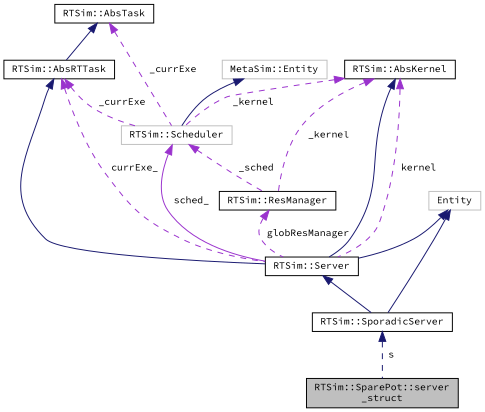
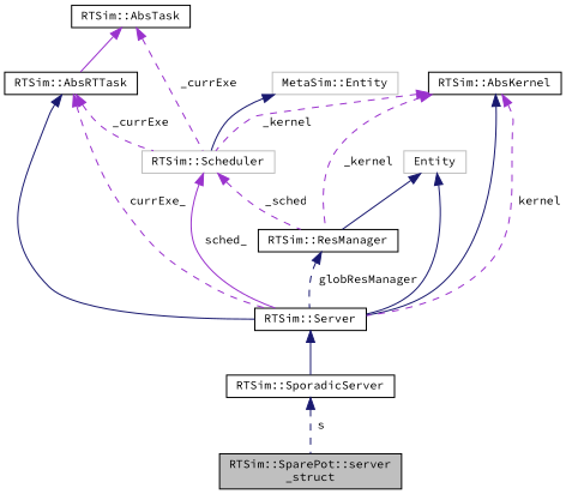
  digraph {
    fontname="Source Code Pro"
    node [color=black fillcolor=white fontname="Source Code Pro" fontsize=10 shape=record style=filled]
    edge [color=darkorchid3 dir=back fontname="Source Code Pro" fontsize=10 labelfontname=Helvetica labelfontsize=10 style=dashed]
    n1 [fillcolor=grey75 fontcolor=black height=0.2 label="RTSim::SparePot::server\l_struct" width=0.4]
    n2 [height=0.2 label="RTSim::SporadicServer" width=0.4]
    n3 [height=0.2 label="RTSim::Server" width=0.4]
    n4 [height=0.2 label="RTSim::AbsRTTask" width=0.4]
    n5 [color=grey75 height=0.2 label="RTSim::Scheduler" width=0.4]
    n6 [height=0.2 label="RTSim::ResManager" width=0.4]
    n7 [height=0.2 label="RTSim::AbsTask" width=0.4]
    n8 [height=0.2 label="RTSim::AbsKernel" width=0.4]
    n9 [color=grey75 height=0.2 label=Entity width=0.4]
    n10 [color=grey75 height=0.2 label="MetaSim::Entity" width=0.4]
    n2 -> n1 [color=midnightblue label=" s"]
    n3 -> n2 [color=midnightblue style=solid]
    n4 -> n3 [color=midnightblue style=solid]
    n4 -> n3 [label=" currExe_"]
    n4 -> n5 [label=" _currExe"]
    n5 -> n3 [label=" sched_" style=solid]
    n5 -> n6 [label=" _sched"]
-   n6 -> n3 [label=" globResManager"]
-   n7 -> n4 [color=midnightblue style=solid]
+   n6 -> n3 [color=midnightblue label=" globResManager"]
+   n7 -> n4 [style=solid]
    n7 -> n5 [label=" _currExe"]
    n8 -> n3 [color=midnightblue style=solid]
    n8 -> n3 [label=" kernel"]
    n8 -> n5 [label=" _kernel"]
    n8 -> n6 [label=" _kernel"]
    n9 -> n3 [color=midnightblue style=solid]
-   n9 -> n2 [color=midnightblue style=solid]
+   n9 -> n6 [color=midnightblue style=solid]
    n10 -> n5 [color=midnightblue style=solid]
  }
